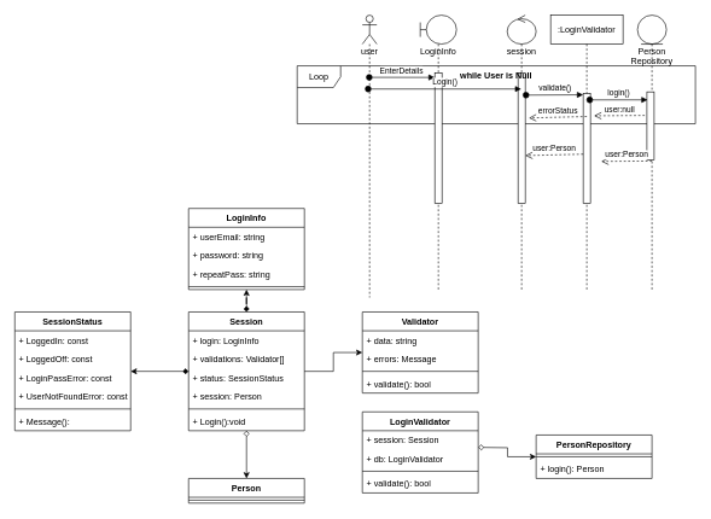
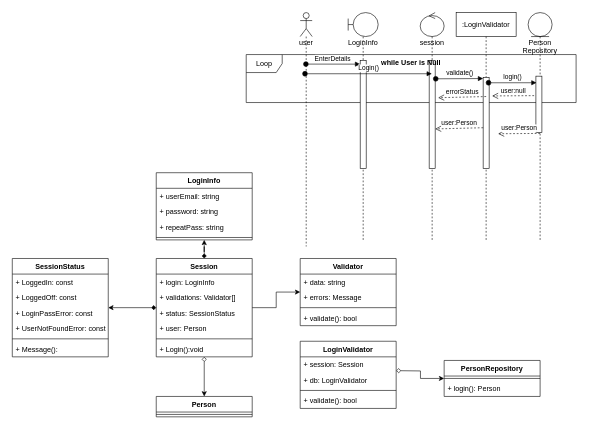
  <mxCell id="0" />
  <mxCell id="1" parent="0" />
  <mxCell id="2" value="Loop" style="shape=umlFrame;whiteSpace=wrap;html=1;" vertex="1" parent="1"><mxGeometry x="410" y="90" width="550" height="80" as="geometry" /></mxCell>
  <mxCell id="3" value="user" style="shape=umlLifeline;participant=umlActor;perimeter=lifelinePerimeter;whiteSpace=wrap;html=1;container=1;collapsible=0;recursiveResize=0;verticalAlign=top;spacingTop=36;outlineConnect=0;" vertex="1" parent="1"><mxGeometry x="500" y="20" width="20" height="390" as="geometry" /></mxCell>
  <mxCell id="4" value="LoginInfo" style="shape=umlLifeline;participant=umlBoundary;perimeter=lifelinePerimeter;whiteSpace=wrap;html=1;container=1;collapsible=0;recursiveResize=0;verticalAlign=top;spacingTop=36;outlineConnect=0;" vertex="1" parent="1"><mxGeometry x="580" y="20" width="50" height="380" as="geometry" /></mxCell>
  <mxCell id="5" value="" style="html=1;points=[];perimeter=orthogonalPerimeter;" vertex="1" parent="4"><mxGeometry x="20" y="80" width="10" height="180" as="geometry" /></mxCell>
  <mxCell id="6" value="" style="edgeStyle=orthogonalEdgeStyle;rounded=0;orthogonalLoop=1;jettySize=auto;html=1;" edge="1" parent="1" source="10" target="18"><mxGeometry relative="1" as="geometry" /></mxCell>
  <mxCell id="7" value="" style="edgeStyle=orthogonalEdgeStyle;rounded=0;orthogonalLoop=1;jettySize=auto;html=1;startArrow=diamond;startFill=1;" edge="1" parent="1" source="10" target="23"><mxGeometry relative="1" as="geometry" /></mxCell>
  <mxCell id="8" value="" style="edgeStyle=orthogonalEdgeStyle;rounded=0;orthogonalLoop=1;jettySize=auto;html=1;startArrow=diamond;startFill=1;" edge="1" parent="1" source="10" target="32"><mxGeometry relative="1" as="geometry" /></mxCell>
  <mxCell id="9" style="edgeStyle=orthogonalEdgeStyle;rounded=0;orthogonalLoop=1;jettySize=auto;html=1;exitX=0.5;exitY=1;exitDx=0;exitDy=0;startArrow=diamond;startFill=0;" edge="1" parent="1" source="10" target="30"><mxGeometry relative="1" as="geometry" /></mxCell>
  <mxCell id="10" value="Session" style="swimlane;fontStyle=1;align=center;verticalAlign=top;childLayout=stackLayout;horizontal=1;startSize=26;horizontalStack=0;resizeParent=1;resizeParentMax=0;resizeLast=0;collapsible=1;marginBottom=0;" vertex="1" parent="1"><mxGeometry x="260" y="430" width="160" height="164" as="geometry" /></mxCell>
  <mxCell id="11" value="+ login: LoginInfo" style="text;strokeColor=none;fillColor=none;align=left;verticalAlign=top;spacingLeft=4;spacingRight=4;overflow=hidden;rotatable=0;points=[[0,0.5],[1,0.5]];portConstraint=eastwest;" vertex="1" parent="10"><mxGeometry y="26" width="160" height="26" as="geometry" /></mxCell>
  <mxCell id="12" value="+ validations: Validator[]" style="text;strokeColor=none;fillColor=none;align=left;verticalAlign=top;spacingLeft=4;spacingRight=4;overflow=hidden;rotatable=0;points=[[0,0.5],[1,0.5]];portConstraint=eastwest;" vertex="1" parent="10"><mxGeometry y="52" width="160" height="26" as="geometry" /></mxCell>
  <mxCell id="13" value="+ status: SessionStatus" style="text;strokeColor=none;fillColor=none;align=left;verticalAlign=top;spacingLeft=4;spacingRight=4;overflow=hidden;rotatable=0;points=[[0,0.5],[1,0.5]];portConstraint=eastwest;" vertex="1" parent="10"><mxGeometry y="78" width="160" height="26" as="geometry" /></mxCell>
- <mxCell id="14" value="+ session: Person" style="text;strokeColor=none;fillColor=none;align=left;verticalAlign=top;spacingLeft=4;spacingRight=4;overflow=hidden;rotatable=0;points=[[0,0.5],[1,0.5]];portConstraint=eastwest;" vertex="1" parent="10"><mxGeometry y="104" width="160" height="26" as="geometry" /></mxCell>
+ <mxCell id="14" value="+ user: Person" style="text;strokeColor=none;fillColor=none;align=left;verticalAlign=top;spacingLeft=4;spacingRight=4;overflow=hidden;rotatable=0;points=[[0,0.5],[1,0.5]];portConstraint=eastwest;" vertex="1" parent="10"><mxGeometry y="104" width="160" height="26" as="geometry" /></mxCell>
  <mxCell id="15" value="" style="line;strokeWidth=1;fillColor=none;align=left;verticalAlign=middle;spacingTop=-1;spacingLeft=3;spacingRight=3;rotatable=0;labelPosition=right;points=[];portConstraint=eastwest;" vertex="1" parent="10"><mxGeometry y="130" width="160" height="8" as="geometry" /></mxCell>
  <mxCell id="16" value="+ Login():void" style="text;strokeColor=none;fillColor=none;align=left;verticalAlign=top;spacingLeft=4;spacingRight=4;overflow=hidden;rotatable=0;points=[[0,0.5],[1,0.5]];portConstraint=eastwest;" vertex="1" parent="10"><mxGeometry y="138" width="160" height="26" as="geometry" /></mxCell>
  <mxCell id="17" value="" style="edgeStyle=orthogonalEdgeStyle;rounded=0;orthogonalLoop=1;jettySize=auto;html=1;startArrow=diamond;startFill=0;" edge="1" parent="1" target="47"><mxGeometry relative="1" as="geometry"><mxPoint x="660" y="617" as="sourcePoint" /></mxGeometry></mxCell>
  <mxCell id="18" value="Validator" style="swimlane;fontStyle=1;align=center;verticalAlign=top;childLayout=stackLayout;horizontal=1;startSize=26;horizontalStack=0;resizeParent=1;resizeParentMax=0;resizeLast=0;collapsible=1;marginBottom=0;" vertex="1" parent="1"><mxGeometry x="500" y="430" width="160" height="112" as="geometry" /></mxCell>
  <mxCell id="19" value="+ data: string" style="text;strokeColor=none;fillColor=none;align=left;verticalAlign=top;spacingLeft=4;spacingRight=4;overflow=hidden;rotatable=0;points=[[0,0.5],[1,0.5]];portConstraint=eastwest;" vertex="1" parent="18"><mxGeometry y="26" width="160" height="26" as="geometry" /></mxCell>
  <mxCell id="20" value="+ errors: Message" style="text;strokeColor=none;fillColor=none;align=left;verticalAlign=top;spacingLeft=4;spacingRight=4;overflow=hidden;rotatable=0;points=[[0,0.5],[1,0.5]];portConstraint=eastwest;" vertex="1" parent="18"><mxGeometry y="52" width="160" height="26" as="geometry" /></mxCell>
  <mxCell id="21" value="" style="line;strokeWidth=1;fillColor=none;align=left;verticalAlign=middle;spacingTop=-1;spacingLeft=3;spacingRight=3;rotatable=0;labelPosition=right;points=[];portConstraint=eastwest;" vertex="1" parent="18"><mxGeometry y="78" width="160" height="8" as="geometry" /></mxCell>
  <mxCell id="22" value="+ validate(): bool" style="text;strokeColor=none;fillColor=none;align=left;verticalAlign=top;spacingLeft=4;spacingRight=4;overflow=hidden;rotatable=0;points=[[0,0.5],[1,0.5]];portConstraint=eastwest;" vertex="1" parent="18"><mxGeometry y="86" width="160" height="26" as="geometry" /></mxCell>
  <mxCell id="23" value="SessionStatus" style="swimlane;fontStyle=1;align=center;verticalAlign=top;childLayout=stackLayout;horizontal=1;startSize=26;horizontalStack=0;resizeParent=1;resizeParentMax=0;resizeLast=0;collapsible=1;marginBottom=0;" vertex="1" parent="1"><mxGeometry x="20" y="430" width="160" height="164" as="geometry" /></mxCell>
  <mxCell id="24" value="+ LoggedIn: const" style="text;strokeColor=none;fillColor=none;align=left;verticalAlign=top;spacingLeft=4;spacingRight=4;overflow=hidden;rotatable=0;points=[[0,0.5],[1,0.5]];portConstraint=eastwest;" vertex="1" parent="23"><mxGeometry y="26" width="160" height="26" as="geometry" /></mxCell>
  <mxCell id="25" value="+ LoggedOff: const" style="text;strokeColor=none;fillColor=none;align=left;verticalAlign=top;spacingLeft=4;spacingRight=4;overflow=hidden;rotatable=0;points=[[0,0.5],[1,0.5]];portConstraint=eastwest;" vertex="1" parent="23"><mxGeometry y="52" width="160" height="26" as="geometry" /></mxCell>
  <mxCell id="26" value="+ LoginPassError: const" style="text;strokeColor=none;fillColor=none;align=left;verticalAlign=top;spacingLeft=4;spacingRight=4;overflow=hidden;rotatable=0;points=[[0,0.5],[1,0.5]];portConstraint=eastwest;" vertex="1" parent="23"><mxGeometry y="78" width="160" height="26" as="geometry" /></mxCell>
  <mxCell id="27" value="+ UserNotFoundError: const" style="text;strokeColor=none;fillColor=none;align=left;verticalAlign=top;spacingLeft=4;spacingRight=4;overflow=hidden;rotatable=0;points=[[0,0.5],[1,0.5]];portConstraint=eastwest;" vertex="1" parent="23"><mxGeometry y="104" width="160" height="26" as="geometry" /></mxCell>
  <mxCell id="28" value="" style="line;strokeWidth=1;fillColor=none;align=left;verticalAlign=middle;spacingTop=-1;spacingLeft=3;spacingRight=3;rotatable=0;labelPosition=right;points=[];portConstraint=eastwest;" vertex="1" parent="23"><mxGeometry y="130" width="160" height="8" as="geometry" /></mxCell>
  <mxCell id="29" value="+ Message():" style="text;strokeColor=none;fillColor=none;align=left;verticalAlign=top;spacingLeft=4;spacingRight=4;overflow=hidden;rotatable=0;points=[[0,0.5],[1,0.5]];portConstraint=eastwest;" vertex="1" parent="23"><mxGeometry y="138" width="160" height="26" as="geometry" /></mxCell>
  <mxCell id="30" value="Person" style="swimlane;fontStyle=1;align=center;verticalAlign=top;childLayout=stackLayout;horizontal=1;startSize=26;horizontalStack=0;resizeParent=1;resizeParentMax=0;resizeLast=0;collapsible=1;marginBottom=0;" vertex="1" parent="1"><mxGeometry x="260" y="660" width="160" height="34" as="geometry" /></mxCell>
  <mxCell id="31" value="" style="line;strokeWidth=1;fillColor=none;align=left;verticalAlign=middle;spacingTop=-1;spacingLeft=3;spacingRight=3;rotatable=0;labelPosition=right;points=[];portConstraint=eastwest;" vertex="1" parent="30"><mxGeometry y="26" width="160" height="8" as="geometry" /></mxCell>
  <mxCell id="32" value="LoginInfo" style="swimlane;fontStyle=1;align=center;verticalAlign=top;childLayout=stackLayout;horizontal=1;startSize=26;horizontalStack=0;resizeParent=1;resizeParentMax=0;resizeLast=0;collapsible=1;marginBottom=0;" vertex="1" parent="1"><mxGeometry x="260" y="287" width="160" height="112" as="geometry" /></mxCell>
  <mxCell id="33" value="+ userEmail: string" style="text;strokeColor=none;fillColor=none;align=left;verticalAlign=top;spacingLeft=4;spacingRight=4;overflow=hidden;rotatable=0;points=[[0,0.5],[1,0.5]];portConstraint=eastwest;" vertex="1" parent="32"><mxGeometry y="26" width="160" height="26" as="geometry" /></mxCell>
  <mxCell id="34" value="+ password: string" style="text;strokeColor=none;fillColor=none;align=left;verticalAlign=top;spacingLeft=4;spacingRight=4;overflow=hidden;rotatable=0;points=[[0,0.5],[1,0.5]];portConstraint=eastwest;" vertex="1" parent="32"><mxGeometry y="52" width="160" height="26" as="geometry" /></mxCell>
  <mxCell id="35" value="+ repeatPass: string" style="text;strokeColor=none;fillColor=none;align=left;verticalAlign=top;spacingLeft=4;spacingRight=4;overflow=hidden;rotatable=0;points=[[0,0.5],[1,0.5]];portConstraint=eastwest;" vertex="1" parent="32"><mxGeometry y="78" width="160" height="26" as="geometry" /></mxCell>
  <mxCell id="36" value="" style="line;strokeWidth=1;fillColor=none;align=left;verticalAlign=middle;spacingTop=-1;spacingLeft=3;spacingRight=3;rotatable=0;labelPosition=right;points=[];portConstraint=eastwest;" vertex="1" parent="32"><mxGeometry y="104" width="160" height="8" as="geometry" /></mxCell>
  <mxCell id="37" value="session" style="shape=umlLifeline;participant=umlControl;perimeter=lifelinePerimeter;whiteSpace=wrap;html=1;container=1;collapsible=0;recursiveResize=0;verticalAlign=top;spacingTop=36;outlineConnect=0;" vertex="1" parent="1"><mxGeometry x="700" y="20" width="40" height="380" as="geometry" /></mxCell>
  <mxCell id="38" value="" style="html=1;points=[];perimeter=orthogonalPerimeter;" vertex="1" parent="37"><mxGeometry x="15" y="80" width="10" height="180" as="geometry" /></mxCell>
  <mxCell id="39" value="while User is Null" style="text;align=center;fontStyle=1;verticalAlign=middle;spacingLeft=3;spacingRight=3;strokeColor=none;rotatable=0;points=[[0,0.5],[1,0.5]];portConstraint=eastwest;" vertex="1" parent="37"><mxGeometry x="-55" y="70.0" width="80" height="26" as="geometry" /></mxCell>
  <mxCell id="40" value="EnterDetails" style="html=1;verticalAlign=bottom;startArrow=oval;startFill=1;endArrow=block;startSize=8;" edge="1" parent="1"><mxGeometry width="60" relative="1" as="geometry"><mxPoint x="509.5" y="105.92" as="sourcePoint" /><mxPoint x="600" y="106" as="targetPoint" /></mxGeometry></mxCell>
  <mxCell id="41" value="Login()" style="html=1;verticalAlign=bottom;startArrow=oval;startFill=1;endArrow=block;startSize=8;" edge="1" parent="1"><mxGeometry width="60" relative="1" as="geometry"><mxPoint x="508" y="122" as="sourcePoint" /><mxPoint x="719.5" y="122" as="targetPoint" /></mxGeometry></mxCell>
  <mxCell id="42" value="LoginValidator" style="swimlane;fontStyle=1;align=center;verticalAlign=top;childLayout=stackLayout;horizontal=1;startSize=26;horizontalStack=0;resizeParent=1;resizeParentMax=0;resizeLast=0;collapsible=1;marginBottom=0;" vertex="1" parent="1"><mxGeometry x="500" y="568" width="160" height="112" as="geometry" /></mxCell>
  <mxCell id="43" value="+ session: Session" style="text;strokeColor=none;fillColor=none;align=left;verticalAlign=top;spacingLeft=4;spacingRight=4;overflow=hidden;rotatable=0;points=[[0,0.5],[1,0.5]];portConstraint=eastwest;" vertex="1" parent="42"><mxGeometry y="26" width="160" height="26" as="geometry" /></mxCell>
  <mxCell id="44" value="+ db: LoginValidator" style="text;strokeColor=none;fillColor=none;align=left;verticalAlign=top;spacingLeft=4;spacingRight=4;overflow=hidden;rotatable=0;points=[[0,0.5],[1,0.5]];portConstraint=eastwest;" vertex="1" parent="42"><mxGeometry y="52" width="160" height="26" as="geometry" /></mxCell>
  <mxCell id="45" value="" style="line;strokeWidth=1;fillColor=none;align=left;verticalAlign=middle;spacingTop=-1;spacingLeft=3;spacingRight=3;rotatable=0;labelPosition=right;points=[];portConstraint=eastwest;" vertex="1" parent="42"><mxGeometry y="78" width="160" height="8" as="geometry" /></mxCell>
  <mxCell id="46" value="+ validate(): bool" style="text;strokeColor=none;fillColor=none;align=left;verticalAlign=top;spacingLeft=4;spacingRight=4;overflow=hidden;rotatable=0;points=[[0,0.5],[1,0.5]];portConstraint=eastwest;" vertex="1" parent="42"><mxGeometry y="86" width="160" height="26" as="geometry" /></mxCell>
  <mxCell id="47" value="PersonRepository" style="swimlane;fontStyle=1;align=center;verticalAlign=top;childLayout=stackLayout;horizontal=1;startSize=26;horizontalStack=0;resizeParent=1;resizeParentMax=0;resizeLast=0;collapsible=1;marginBottom=0;" vertex="1" parent="1"><mxGeometry x="740" y="600" width="160" height="60" as="geometry" /></mxCell>
  <mxCell id="48" value="" style="line;strokeWidth=1;fillColor=none;align=left;verticalAlign=middle;spacingTop=-1;spacingLeft=3;spacingRight=3;rotatable=0;labelPosition=right;points=[];portConstraint=eastwest;" vertex="1" parent="47"><mxGeometry y="26" width="160" height="8" as="geometry" /></mxCell>
  <mxCell id="49" value="+ login(): Person" style="text;strokeColor=none;fillColor=none;align=left;verticalAlign=top;spacingLeft=4;spacingRight=4;overflow=hidden;rotatable=0;points=[[0,0.5],[1,0.5]];portConstraint=eastwest;" vertex="1" parent="47"><mxGeometry y="34" width="160" height="26" as="geometry" /></mxCell>
  <mxCell id="50" value="Person Repository" style="shape=umlLifeline;participant=umlEntity;perimeter=lifelinePerimeter;whiteSpace=wrap;html=1;container=1;collapsible=0;recursiveResize=0;verticalAlign=top;spacingTop=36;outlineConnect=0;" vertex="1" parent="1"><mxGeometry x="880" y="20" width="40" height="380" as="geometry" /></mxCell>
  <mxCell id="51" value="" style="html=1;points=[];perimeter=orthogonalPerimeter;" vertex="1" parent="50"><mxGeometry x="13" y="106" width="10" height="94" as="geometry" /></mxCell>
  <mxCell id="52" value=":LoginValidator" style="shape=umlLifeline;perimeter=lifelinePerimeter;whiteSpace=wrap;html=1;container=1;collapsible=0;recursiveResize=0;outlineConnect=0;" vertex="1" parent="1"><mxGeometry x="760" y="20" width="100" height="380" as="geometry" /></mxCell>
  <mxCell id="53" value="" style="html=1;points=[];perimeter=orthogonalPerimeter;" vertex="1" parent="52"><mxGeometry x="45" y="108" width="10" height="152" as="geometry" /></mxCell>
  <mxCell id="54" value="validate()" style="html=1;verticalAlign=bottom;startArrow=oval;endArrow=block;startSize=8;exitX=1.1;exitY=0.169;exitDx=0;exitDy=0;exitPerimeter=0;" edge="1" parent="1" source="38"><mxGeometry relative="1" as="geometry"><mxPoint x="753" y="126" as="sourcePoint" /><mxPoint x="805" y="130" as="targetPoint" /></mxGeometry></mxCell>
  <mxCell id="55" value="login()" style="html=1;verticalAlign=bottom;startArrow=oval;endArrow=block;startSize=8;exitX=1.1;exitY=0.169;exitDx=0;exitDy=0;exitPerimeter=0;" edge="1" parent="1"><mxGeometry relative="1" as="geometry"><mxPoint x="814" y="137.04" as="sourcePoint" /><mxPoint x="894" y="137" as="targetPoint" /></mxGeometry></mxCell>
  <mxCell id="56" value="user:null" style="html=1;verticalAlign=bottom;endArrow=open;dashed=1;endSize=8;" edge="1" parent="1"><mxGeometry relative="1" as="geometry"><mxPoint x="890" y="158.5" as="sourcePoint" /><mxPoint x="820" y="159" as="targetPoint" /></mxGeometry></mxCell>
  <mxCell id="57" value="user:Person" style="html=1;verticalAlign=bottom;endArrow=open;dashed=1;endSize=8;" edge="1" parent="1"><mxGeometry relative="1" as="geometry"><mxPoint x="805" y="212" as="sourcePoint" /><mxPoint x="725" y="214" as="targetPoint" /></mxGeometry></mxCell>
  <mxCell id="58" value="errorStatus" style="html=1;verticalAlign=bottom;endArrow=open;dashed=1;endSize=8;" edge="1" parent="1"><mxGeometry relative="1" as="geometry"><mxPoint x="810" y="160" as="sourcePoint" /><mxPoint x="730" y="162" as="targetPoint" /></mxGeometry></mxCell>
  <mxCell id="59" value="user:Person" style="html=1;verticalAlign=bottom;endArrow=open;dashed=1;endSize=8;" edge="1" parent="1"><mxGeometry relative="1" as="geometry"><mxPoint x="900" y="221.5" as="sourcePoint" /><mxPoint x="830" y="222" as="targetPoint" /></mxGeometry></mxCell>
